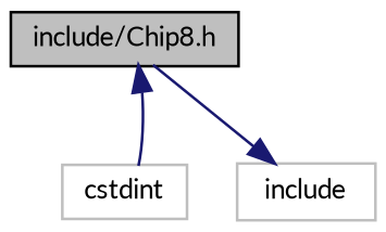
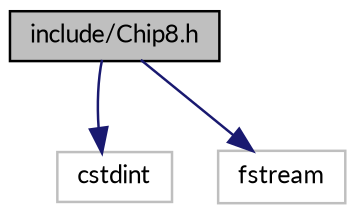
  digraph {
    fontname=Lato
    node [color=grey75 fillcolor=white fontname=Lato fontsize=10 shape=record style=filled]
    edge [color=midnightblue fontname=Lato fontsize=10 labelfontname=Helvetica labelfontsize=10 style=solid]
    n1 [color=black fillcolor=grey75 fontcolor=black height=0.2 label="include/Chip8.h" width=0.4]
    n2 [height=0.2 label=cstdint width=0.4]
-   n3 [height=0.2 label=include width=0.4]
-   n2 -> n1
+   n3 [height=0.2 label=fstream width=0.4]
+   n1 -> n2
    n1 -> n3
  }
